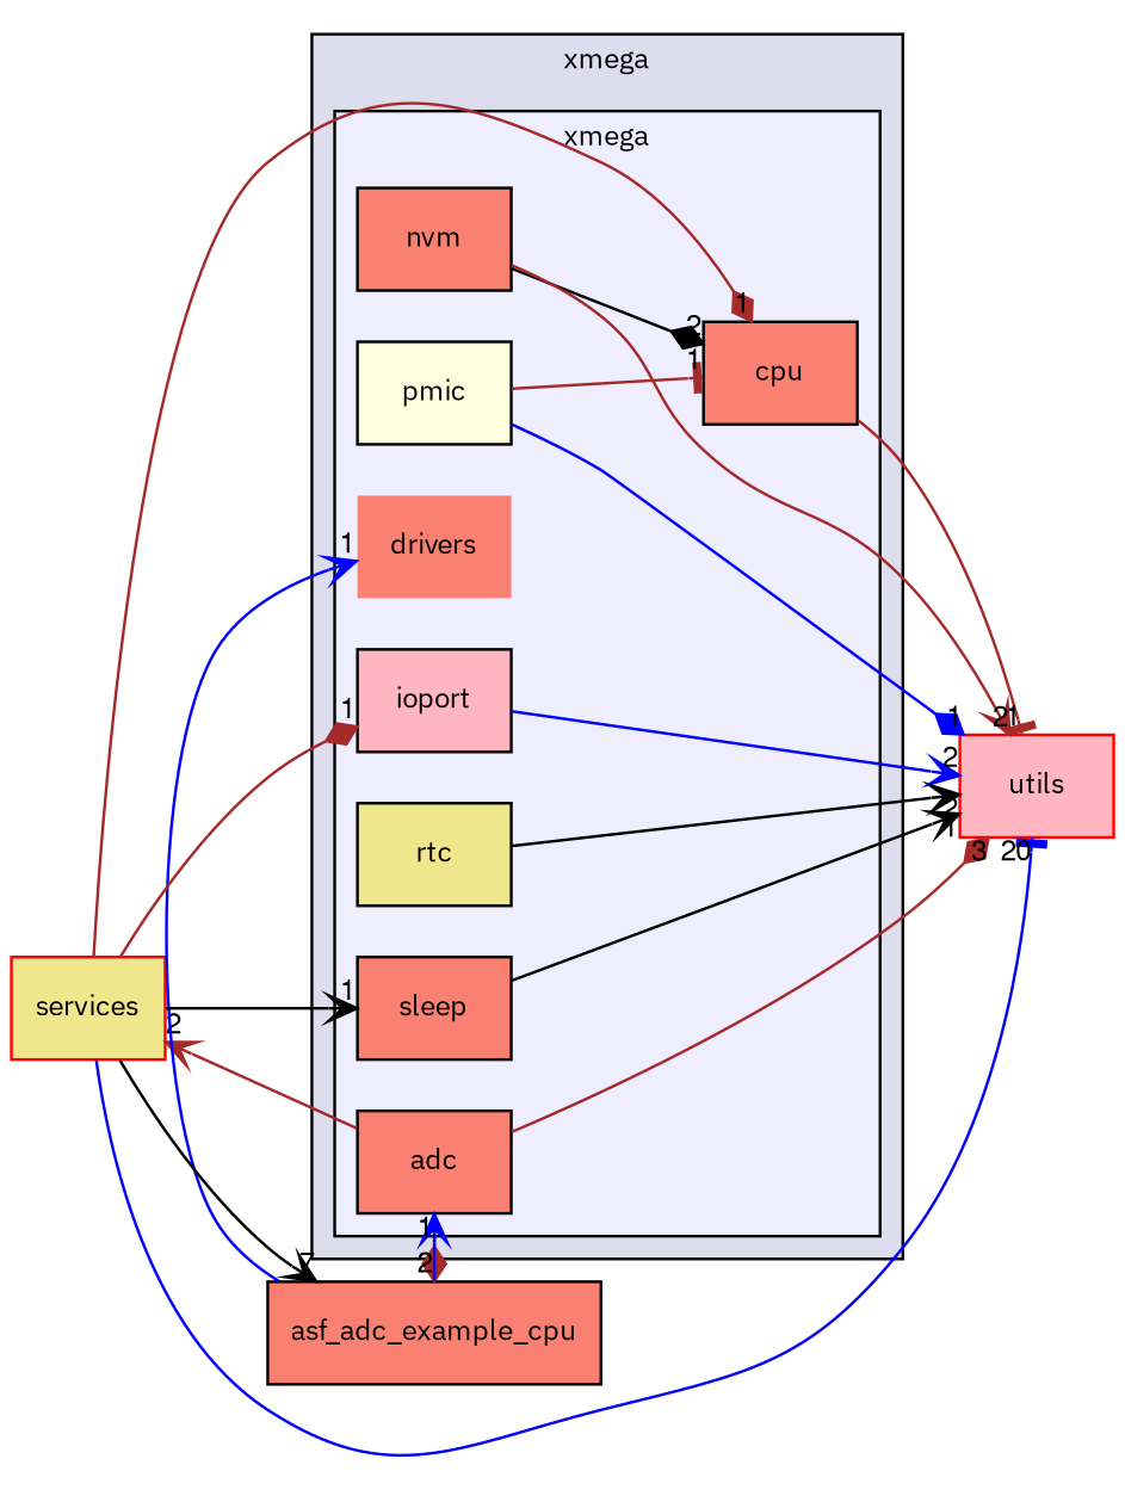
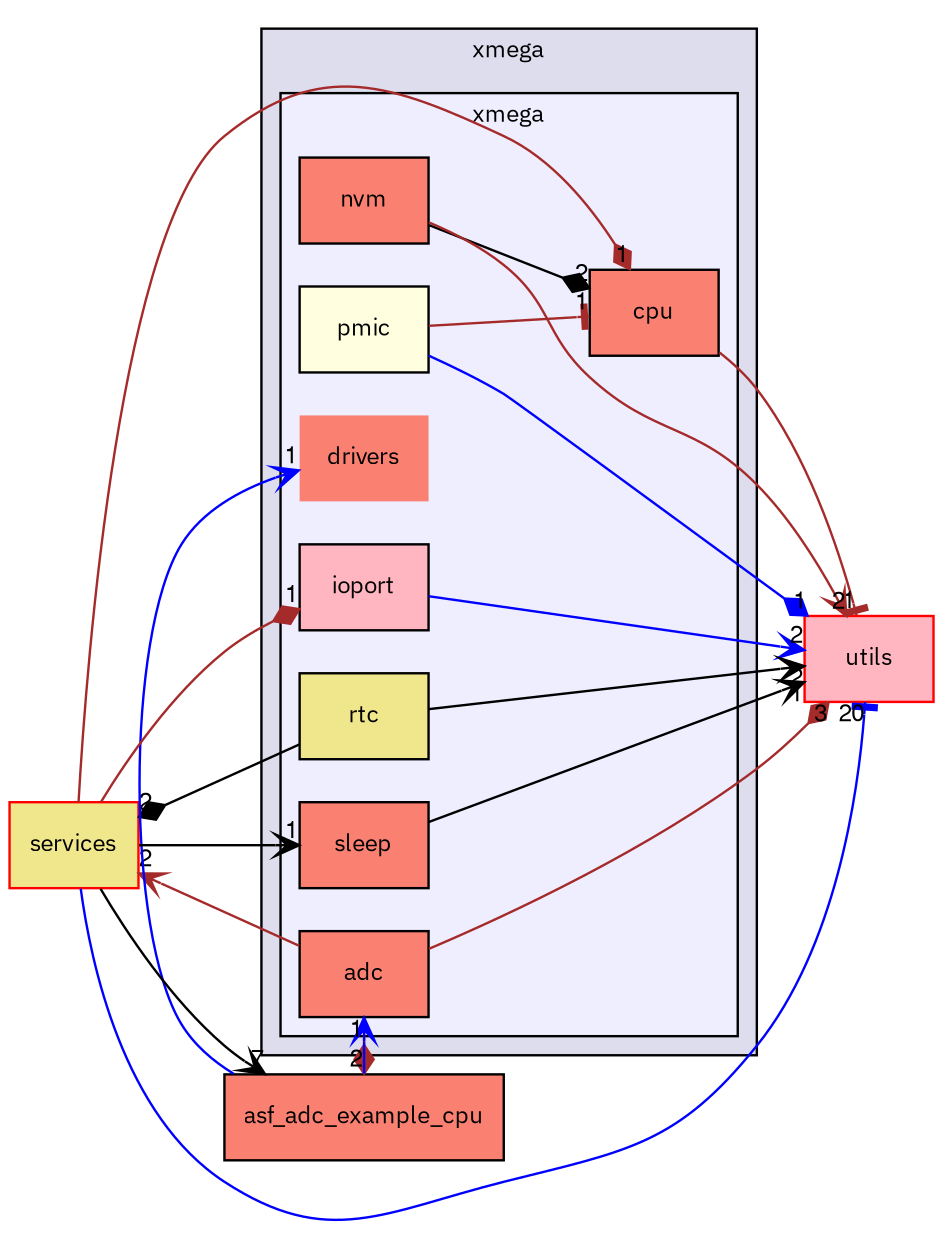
  digraph {
    compound=true
    fontname="IBM Plex Sans"
    rankdir=LR
    node [fillcolor=salmon fontname="IBM Plex Sans" fontsize=10 shape=box style=filled color=black]
    edge [arrowhead=vee color=brown fontname="IBM Plex Sans" headlabel=1 labeldistance=1.5 labelfontname=FreeSans labelfontsize=10]
    n1 [label=drivers shape=plaintext color=""]
    n2 [label=adc]
    n3 [label=cpu]
    n4 [fillcolor=lightpink label=ioport]
    n5 [label=nvm]
    n6 [fillcolor=lightyellow label=pmic]
    n7 [fillcolor=khaki label=rtc]
    n8 [label=sleep]
    n9 [label=asf_adc_example_cpu color=""]
    n10 [color=red fillcolor=khaki label=services]
    n11 [color=red fillcolor=lightpink label=utils]
    subgraph cluster_1 {
      bgcolor="#ddddee"
      fontsize=10
      label=xmega
      pencolor=black
      subgraph cluster_2 {
        bgcolor="#eeeeff"
        fontsize=10
        label=xmega
        pencolor=black
        n1
        n2
        n3
        n4
        n5
        n6
        n7
        n8
      }
    }
    n2 -> n9 [arrowhead=diamond headlabel=2]
    n2 -> n10 [headlabel=2]
    n2 -> n11 [arrowhead=diamond headlabel=3]
    n3 -> n11 [arrowhead=tee]
    n4 -> n11 [color=blue headlabel=2]
    n5 -> n3 [arrowhead=diamond color=black headlabel=2]
    n5 -> n11 [headlabel=2]
    n6 -> n3 [arrowhead=tee]
    n6 -> n11 [arrowhead=diamond color=blue]
+   n7 -> n10 [arrowhead=diamond color=black headlabel=2]
    n7 -> n11 [color=black headlabel=2]
    n8 -> n11 [color=black]
    n9 -> n1 [color=blue]
    n9 -> n2 [color=blue]
    n10 -> n3 [arrowhead=diamond]
    n10 -> n4 [arrowhead=diamond]
    n10 -> n8 [color=black]
    n10 -> n9 [color=black headlabel=7]
    n10 -> n11 [arrowhead=tee color=blue headlabel=20]
  }
